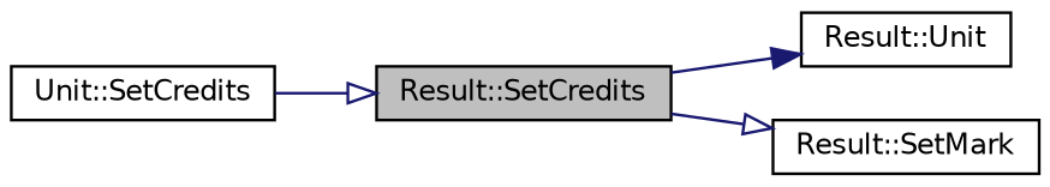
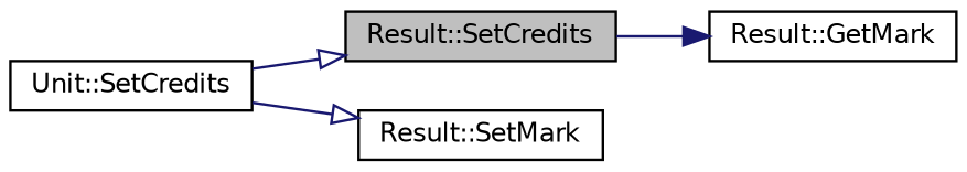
  digraph {
    rankdir=LR
    node [color=black fillcolor=white fontname=Helvetica fontsize=10 shape=record style=filled]
    edge [arrowhead=onormal color=midnightblue fontname=Helvetica fontsize=10 labelfontname=Helvetica labelfontsize=10 style=solid]
    n1 [fillcolor=grey75 fontcolor=black height=0.2 label="Result::SetCredits" width=0.4]
-   n2 [height=0.2 label="Result::Unit" width=0.4]
+   n2 [height=0.2 label="Result::GetMark" width=0.4]
    n3 [height=0.2 label="Result::SetMark" width=0.4]
    n4 [height=0.2 label="Unit::SetCredits" width=0.4]
    n1 -> n2 [arrowhead=normal]
-   n1 -> n3
+   n4 -> n3
    n4 -> n1
  }
